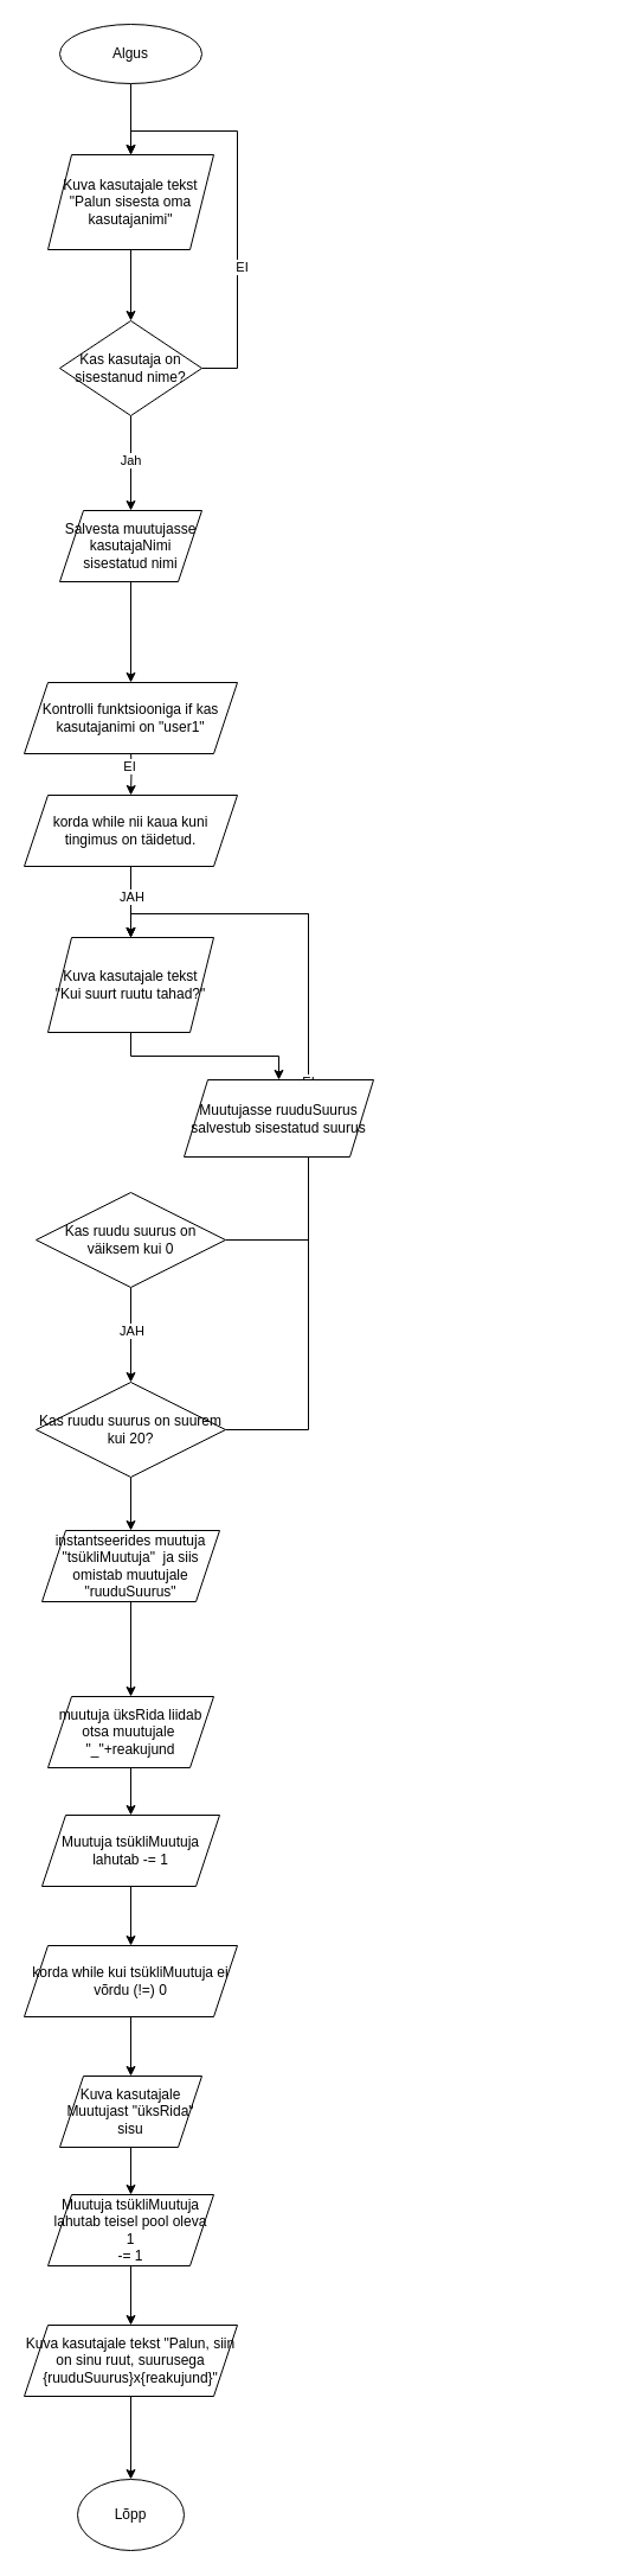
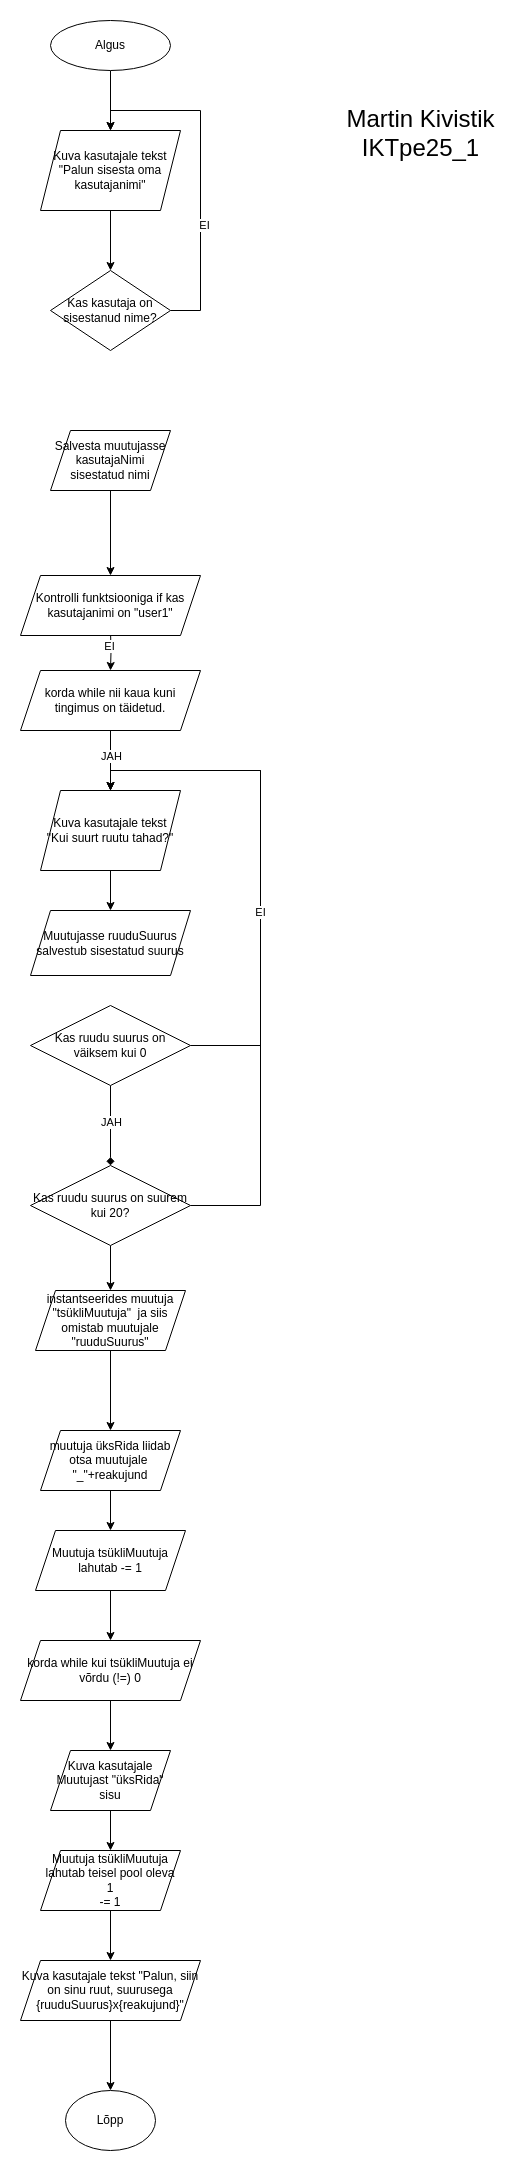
  <mxCell id="0" />
  <mxCell id="1" parent="0" />
- <mxCell id="2" value="" style="edgeStyle=orthogonalEdgeStyle;rounded=0;orthogonalLoop=1;jettySize=auto;html=1;" edge="1" parent="1" source="5" target="9"><mxGeometry relative="1" as="geometry" /></mxCell>
+ <mxCell id="2" value="" style="edgeStyle=orthogonalEdgeStyle;rounded=0;orthogonalLoop=1;jettySize=auto;html=1;endArrow=diamond;" edge="1" parent="1" source="5" target="9"><mxGeometry relative="1" as="geometry" /></mxCell>
  <mxCell id="3" value="JAH" style="edgeLabel;html=1;align=center;verticalAlign=middle;resizable=0;points=[];" vertex="1" connectable="0" parent="2"><mxGeometry x="-0.1" relative="1" as="geometry"><mxPoint as="offset" /></mxGeometry></mxCell>
  <mxCell id="4" style="edgeStyle=orthogonalEdgeStyle;rounded=0;orthogonalLoop=1;jettySize=auto;html=1;exitX=1;exitY=0.5;exitDx=0;exitDy=0;entryX=0.5;entryY=0;entryDx=0;entryDy=0;" edge="1" parent="1" source="5" target="27"><mxGeometry relative="1" as="geometry"><mxPoint x="110" y="890" as="targetPoint" /><Array as="points"><mxPoint x="260" y="1045" /><mxPoint x="260" y="770" /><mxPoint x="110" y="770" /></Array></mxGeometry></mxCell>
  <mxCell id="5" value="Kas ruudu suurus on väiksem kui 0" style="rhombus;whiteSpace=wrap;html=1;" vertex="1" parent="1"><mxGeometry x="30" y="1005" width="160" height="80" as="geometry" /></mxCell>
  <mxCell id="6" style="edgeStyle=orthogonalEdgeStyle;rounded=0;orthogonalLoop=1;jettySize=auto;html=1;exitX=1;exitY=0.5;exitDx=0;exitDy=0;entryX=0.5;entryY=0;entryDx=0;entryDy=0;" edge="1" parent="1" source="9" target="27"><mxGeometry relative="1" as="geometry"><mxPoint x="110" y="890" as="targetPoint" /><Array as="points"><mxPoint x="260" y="1205" /><mxPoint x="260" y="770" /><mxPoint x="110" y="770" /></Array></mxGeometry></mxCell>
  <mxCell id="7" value="EI" style="edgeLabel;html=1;align=center;verticalAlign=middle;resizable=0;points=[];" vertex="1" connectable="0" parent="6"><mxGeometry x="0.078" y="1" relative="1" as="geometry"><mxPoint as="offset" /></mxGeometry></mxCell>
  <mxCell id="8" value="" style="edgeStyle=orthogonalEdgeStyle;rounded=0;orthogonalLoop=1;jettySize=auto;html=1;" edge="1" parent="1" source="9" target="29"><mxGeometry relative="1" as="geometry" /></mxCell>
  <mxCell id="9" value="Kas ruudu suurus on suurem kui 20?" style="rhombus;whiteSpace=wrap;html=1;" vertex="1" parent="1"><mxGeometry x="30" y="1165" width="160" height="80" as="geometry" /></mxCell>
- <mxCell id="10" value="Muutujasse ruuduSuurus salvestub sisestatud suurus" style="shape=parallelogram;perimeter=parallelogramPerimeter;whiteSpace=wrap;html=1;fixedSize=1;" vertex="1" parent="1"><mxGeometry x="155" y="910" width="160" height="65" as="geometry" /></mxCell>
+ <mxCell id="10" value="Muutujasse ruuduSuurus salvestub sisestatud suurus" style="shape=parallelogram;perimeter=parallelogramPerimeter;whiteSpace=wrap;html=1;fixedSize=1;" vertex="1" parent="1"><mxGeometry x="30" y="910" width="160" height="65" as="geometry" /></mxCell>
  <mxCell id="11" value="" style="edgeStyle=orthogonalEdgeStyle;rounded=0;orthogonalLoop=1;jettySize=auto;html=1;" edge="1" parent="1" source="12" target="19"><mxGeometry relative="1" as="geometry" /></mxCell>
  <mxCell id="12" value="Kuva kasutajale tekst &quot;Palun sisesta oma kasutajanimi&quot;" style="shape=parallelogram;perimeter=parallelogramPerimeter;whiteSpace=wrap;html=1;fixedSize=1;" vertex="1" parent="1"><mxGeometry x="40" y="130" width="140" height="80" as="geometry" /></mxCell>
  <mxCell id="13" value="" style="edgeStyle=orthogonalEdgeStyle;rounded=0;orthogonalLoop=1;jettySize=auto;html=1;" edge="1" parent="1" source="14" target="12"><mxGeometry relative="1" as="geometry" /></mxCell>
  <mxCell id="14" value="Algus" style="ellipse;whiteSpace=wrap;html=1;" vertex="1" parent="1"><mxGeometry x="50" width="120" height="50" as="geometry" y="20" /></mxCell>
  <mxCell id="15" style="edgeStyle=orthogonalEdgeStyle;rounded=0;orthogonalLoop=1;jettySize=auto;html=1;entryX=0.5;entryY=0;entryDx=0;entryDy=0;" edge="1" parent="1" source="19" target="12"><mxGeometry relative="1" as="geometry"><Array as="points"><mxPoint x="200" y="310" /><mxPoint x="200" y="110" /><mxPoint x="110" y="110" /></Array></mxGeometry></mxCell>
  <mxCell id="16" value="EI" style="edgeLabel;html=1;align=center;verticalAlign=middle;resizable=0;points=[];" vertex="1" connectable="0" parent="15"><mxGeometry x="-0.316" y="-3" relative="1" as="geometry"><mxPoint as="offset" /></mxGeometry></mxCell>
- <mxCell id="17" value="" style="edgeStyle=orthogonalEdgeStyle;rounded=0;orthogonalLoop=1;jettySize=auto;html=1;" edge="1" parent="1" source="19" target="44"><mxGeometry relative="1" as="geometry" /></mxCell>
- <mxCell id="18" value="Jah" style="edgeLabel;html=1;align=center;verticalAlign=middle;resizable=0;points=[];" vertex="1" connectable="0" parent="17"><mxGeometry x="-0.075" y="-1" relative="1" as="geometry"><mxPoint as="offset" /></mxGeometry></mxCell>
  <mxCell id="19" value="Kas kasutaja on sisestanud nime?" style="rhombus;whiteSpace=wrap;html=1;" vertex="1" parent="1"><mxGeometry x="50" y="270" width="120" height="80" as="geometry" /></mxCell>
  <mxCell id="20" value="" style="edgeStyle=orthogonalEdgeStyle;rounded=0;orthogonalLoop=1;jettySize=auto;html=1;" edge="1" parent="1" target="25"><mxGeometry relative="1" as="geometry"><mxPoint x="110" y="630" as="sourcePoint" /></mxGeometry></mxCell>
  <mxCell id="21" value="EI" style="edgeLabel;html=1;align=center;verticalAlign=middle;resizable=0;points=[];" vertex="1" connectable="0" parent="20"><mxGeometry x="-0.25" y="-2" relative="1" as="geometry"><mxPoint as="offset" /></mxGeometry></mxCell>
  <mxCell id="22" value="Kontrolli funktsiooniga if kas kasutajanimi on &quot;user1&quot;" style="shape=parallelogram;perimeter=parallelogramPerimeter;whiteSpace=wrap;html=1;fixedSize=1;" vertex="1" parent="1"><mxGeometry x="20" y="575" width="180" height="60" as="geometry" /></mxCell>
  <mxCell id="23" value="" style="edgeStyle=orthogonalEdgeStyle;rounded=0;orthogonalLoop=1;jettySize=auto;html=1;" edge="1" parent="1" source="25" target="27"><mxGeometry relative="1" as="geometry" /></mxCell>
  <mxCell id="24" value="JAH" style="edgeLabel;html=1;align=center;verticalAlign=middle;resizable=0;points=[];" vertex="1" connectable="0" parent="23"><mxGeometry y="3" relative="1" as="geometry"><mxPoint x="-3" y="-5" as="offset" /></mxGeometry></mxCell>
  <mxCell id="25" value="korda while nii kaua kuni tingimus on täidetud." style="shape=parallelogram;perimeter=parallelogramPerimeter;whiteSpace=wrap;html=1;fixedSize=1;" vertex="1" parent="1"><mxGeometry x="20" y="670" width="180" height="60" as="geometry" /></mxCell>
  <mxCell id="26" value="" style="edgeStyle=orthogonalEdgeStyle;rounded=0;orthogonalLoop=1;jettySize=auto;html=1;" edge="1" parent="1" source="27" target="10"><mxGeometry relative="1" as="geometry" /></mxCell>
  <mxCell id="27" value="Kuva kasutajale tekst &quot;Kui suurt ruutu tahad?&quot;" style="shape=parallelogram;perimeter=parallelogramPerimeter;whiteSpace=wrap;html=1;fixedSize=1;" vertex="1" parent="1"><mxGeometry x="40" y="790" width="140" height="80" as="geometry" /></mxCell>
  <mxCell id="28" value="" style="edgeStyle=orthogonalEdgeStyle;rounded=0;orthogonalLoop=1;jettySize=auto;html=1;" edge="1" parent="1" source="29" target="31"><mxGeometry relative="1" as="geometry" /></mxCell>
  <mxCell id="29" value="instantseerides muutuja &quot;tsükliMuutuja&quot;&amp;nbsp; ja siis omistab muutujale &quot;ruuduSuurus&quot;" style="shape=parallelogram;perimeter=parallelogramPerimeter;whiteSpace=wrap;html=1;fixedSize=1;" vertex="1" parent="1"><mxGeometry x="35" y="1290" width="150" height="60" as="geometry" /></mxCell>
  <mxCell id="30" value="" style="edgeStyle=orthogonalEdgeStyle;rounded=0;orthogonalLoop=1;jettySize=auto;html=1;" edge="1" parent="1" source="31" target="33"><mxGeometry relative="1" as="geometry" /></mxCell>
  <mxCell id="31" value="muutuja üksRida liidab otsa muutujale&amp;nbsp;&lt;br&gt;&quot;_&quot;+reakujund" style="shape=parallelogram;perimeter=parallelogramPerimeter;whiteSpace=wrap;html=1;fixedSize=1;" vertex="1" parent="1"><mxGeometry x="40" y="1430" width="140" height="60" as="geometry" /></mxCell>
  <mxCell id="32" value="" style="edgeStyle=orthogonalEdgeStyle;rounded=0;orthogonalLoop=1;jettySize=auto;html=1;" edge="1" parent="1" source="33" target="35"><mxGeometry relative="1" as="geometry" /></mxCell>
  <mxCell id="33" value="Muutuja tsükliMuutuja lahutab -= 1" style="shape=parallelogram;perimeter=parallelogramPerimeter;whiteSpace=wrap;html=1;fixedSize=1;" vertex="1" parent="1"><mxGeometry x="35" y="1530" width="150" height="60" as="geometry" /></mxCell>
  <mxCell id="34" value="" style="edgeStyle=orthogonalEdgeStyle;rounded=0;orthogonalLoop=1;jettySize=auto;html=1;" edge="1" parent="1" source="35" target="37"><mxGeometry relative="1" as="geometry" /></mxCell>
  <mxCell id="35" value="korda while kui tsükliMuutuja ei võrdu (!=) 0" style="shape=parallelogram;perimeter=parallelogramPerimeter;whiteSpace=wrap;html=1;fixedSize=1;" vertex="1" parent="1"><mxGeometry x="20" y="1640" width="180" height="60" as="geometry" /></mxCell>
  <mxCell id="36" value="" style="edgeStyle=orthogonalEdgeStyle;rounded=0;orthogonalLoop=1;jettySize=auto;html=1;" edge="1" parent="1" source="37" target="39"><mxGeometry relative="1" as="geometry" /></mxCell>
  <mxCell id="37" value="Kuva kasutajale Muutujast &quot;üksRida&quot; sisu" style="shape=parallelogram;perimeter=parallelogramPerimeter;whiteSpace=wrap;html=1;fixedSize=1;" vertex="1" parent="1"><mxGeometry x="50" y="1750" width="120" height="60" as="geometry" /></mxCell>
  <mxCell id="38" value="" style="edgeStyle=orthogonalEdgeStyle;rounded=0;orthogonalLoop=1;jettySize=auto;html=1;" edge="1" parent="1" source="39" target="41"><mxGeometry relative="1" as="geometry" /></mxCell>
  <mxCell id="39" value="Muutuja tsükliMuutuja lahutab teisel pool oleva 1&lt;br&gt;-= 1" style="shape=parallelogram;perimeter=parallelogramPerimeter;whiteSpace=wrap;html=1;fixedSize=1;" vertex="1" parent="1"><mxGeometry x="40" y="1850" width="140" height="60" as="geometry" /></mxCell>
  <mxCell id="40" value="" style="edgeStyle=orthogonalEdgeStyle;rounded=0;orthogonalLoop=1;jettySize=auto;html=1;" edge="1" parent="1" source="41" target="42"><mxGeometry relative="1" as="geometry" /></mxCell>
  <mxCell id="41" value="Kuva kasutajale tekst &quot;Palun, siin on sinu ruut, suurusega {ruuduSuurus}x{reakujund}&quot;" style="shape=parallelogram;perimeter=parallelogramPerimeter;whiteSpace=wrap;html=1;fixedSize=1;" vertex="1" parent="1"><mxGeometry x="20" y="1960" width="180" height="60" as="geometry" /></mxCell>
  <mxCell id="42" value="Lõpp" style="ellipse;whiteSpace=wrap;html=1;" vertex="1" parent="1"><mxGeometry x="65" y="2090" width="90" height="60" as="geometry" /></mxCell>
  <mxCell id="43" value="" style="edgeStyle=orthogonalEdgeStyle;rounded=0;orthogonalLoop=1;jettySize=auto;html=1;" edge="1" parent="1" source="44" target="22"><mxGeometry relative="1" as="geometry" /></mxCell>
  <mxCell id="44" value="Salvesta muutujasse kasutajaNimi sisestatud nimi" style="shape=parallelogram;perimeter=parallelogramPerimeter;whiteSpace=wrap;html=1;fixedSize=1;" vertex="1" parent="1"><mxGeometry x="50" y="430" width="120" height="60" as="geometry" /></mxCell>
+ <mxCell id="45" value="&lt;font style=&quot;font-size: 24px;&quot;&gt;Martin Kivistik&lt;br&gt;IKTpe25_1&lt;/font&gt;" style="text;html=1;align=center;verticalAlign=middle;resizable=0;points=[];autosize=1;strokeColor=none;fillColor=none;" vertex="1" parent="1"><mxGeometry x="335" y="98" width="170" height="70" as="geometry" /></mxCell>
